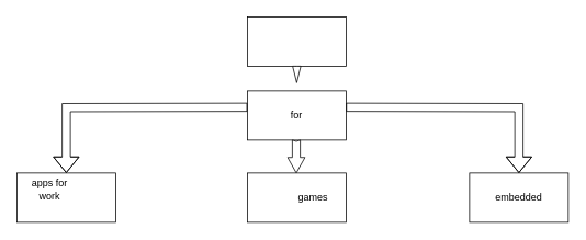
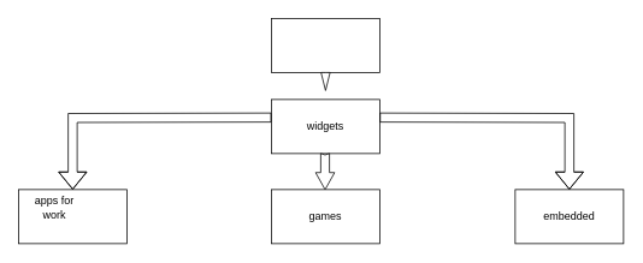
  <mxCell id="0" />
  <mxCell id="1" parent="0" />
  <mxCell id="2" value="" style="rounded=0;whiteSpace=wrap;html=1;strokeColor=#000000;" parent="1" vertex="1"><mxGeometry x="300" y="20" width="120" height="60" as="geometry" /></mxCell>
  <mxCell id="3" value="" style="rounded=0;whiteSpace=wrap;html=1;strokeColor=#000000;" parent="1" vertex="1"><mxGeometry x="300" y="110" width="120" height="60" as="geometry" /></mxCell>
- <mxCell id="4" value="for" style="text;html=1;strokeColor=none;fillColor=none;align=center;verticalAlign=middle;whiteSpace=wrap;rounded=0;" parent="1" vertex="1"><mxGeometry x="330" y="125" width="60" height="30" as="geometry" /></mxCell>
+ <mxCell id="4" value="widgets" style="text;html=1;strokeColor=none;fillColor=none;align=center;verticalAlign=middle;whiteSpace=wrap;rounded=0;" parent="1" vertex="1"><mxGeometry x="330" y="125" width="60" height="30" as="geometry" /></mxCell>
  <mxCell id="5" value="" style="rounded=0;whiteSpace=wrap;html=1;strokeColor=#000000;" parent="1" vertex="1"><mxGeometry x="20" y="210" width="120" height="60" as="geometry" /></mxCell>
  <mxCell id="6" value="" style="rounded=0;whiteSpace=wrap;html=1;strokeColor=#000000;" parent="1" vertex="1"><mxGeometry x="300" y="210" width="120" height="60" as="geometry" /></mxCell>
  <mxCell id="7" value="" style="rounded=0;whiteSpace=wrap;html=1;strokeColor=#000000;" parent="1" vertex="1"><mxGeometry x="570" y="210" width="120" height="60" as="geometry" /></mxCell>
  <mxCell id="8" value="apps for work" style="text;html=1;strokeColor=none;fillColor=none;align=center;verticalAlign=middle;whiteSpace=wrap;rounded=0;" parent="1" vertex="1"><mxGeometry x="30" y="215" width="60" height="30" as="geometry" /></mxCell>
- <mxCell id="9" value="games" style="text;html=1;strokeColor=none;fillColor=none;align=center;verticalAlign=middle;whiteSpace=wrap;rounded=0;" vertex="1" parent="1"><mxGeometry x="350" y="225" width="60" height="30" as="geometry" /></mxCell>
+ <mxCell id="9" value="games" style="text;html=1;strokeColor=none;fillColor=none;align=center;verticalAlign=middle;whiteSpace=wrap;rounded=0;" vertex="1" parent="1"><mxGeometry x="330" y="225" width="60" height="30" as="geometry" /></mxCell>
  <mxCell id="10" value="embedded" style="text;html=1;strokeColor=none;fillColor=none;align=center;verticalAlign=middle;whiteSpace=wrap;rounded=0;" vertex="1" parent="1"><mxGeometry x="600" y="225" width="60" height="30" as="geometry" /></mxCell>
  <mxCell id="11" value="" style="html=1;shadow=0;dashed=0;align=center;verticalAlign=middle;shape=mxgraph.arrows2.arrow;dy=0.6;dx=40;direction=south;notch=0;strokeColor=#000000;" vertex="1" parent="1"><mxGeometry x="355" y="80" width="10" height="20" as="geometry" /></mxCell>
  <mxCell id="12" value="" style="shape=flexArrow;endArrow=classic;html=1;rounded=0;edgeStyle=orthogonalEdgeStyle;entryX=0.5;entryY=0;entryDx=0;entryDy=0;" edge="1" parent="1" target="7"><mxGeometry width="50" height="50" relative="1" as="geometry"><mxPoint x="420" y="130" as="sourcePoint" /><mxPoint x="630" y="210" as="targetPoint" /></mxGeometry></mxCell>
  <mxCell id="13" value="" style="shape=flexArrow;endArrow=classic;html=1;rounded=0;edgeStyle=orthogonalEdgeStyle;entryX=0.5;entryY=0;entryDx=0;entryDy=0;" edge="1" parent="1" target="5"><mxGeometry width="50" height="50" relative="1" as="geometry"><mxPoint x="300" y="130" as="sourcePoint" /><mxPoint x="110" y="200" as="targetPoint" /></mxGeometry></mxCell>
  <mxCell id="14" value="" style="html=1;shadow=0;dashed=0;align=center;verticalAlign=middle;shape=mxgraph.arrows2.arrow;dy=0.54;dx=18.86;direction=south;notch=1.48;strokeColor=#000000;" vertex="1" parent="1"><mxGeometry x="349" y="170" width="21" height="40" as="geometry" /></mxCell>
